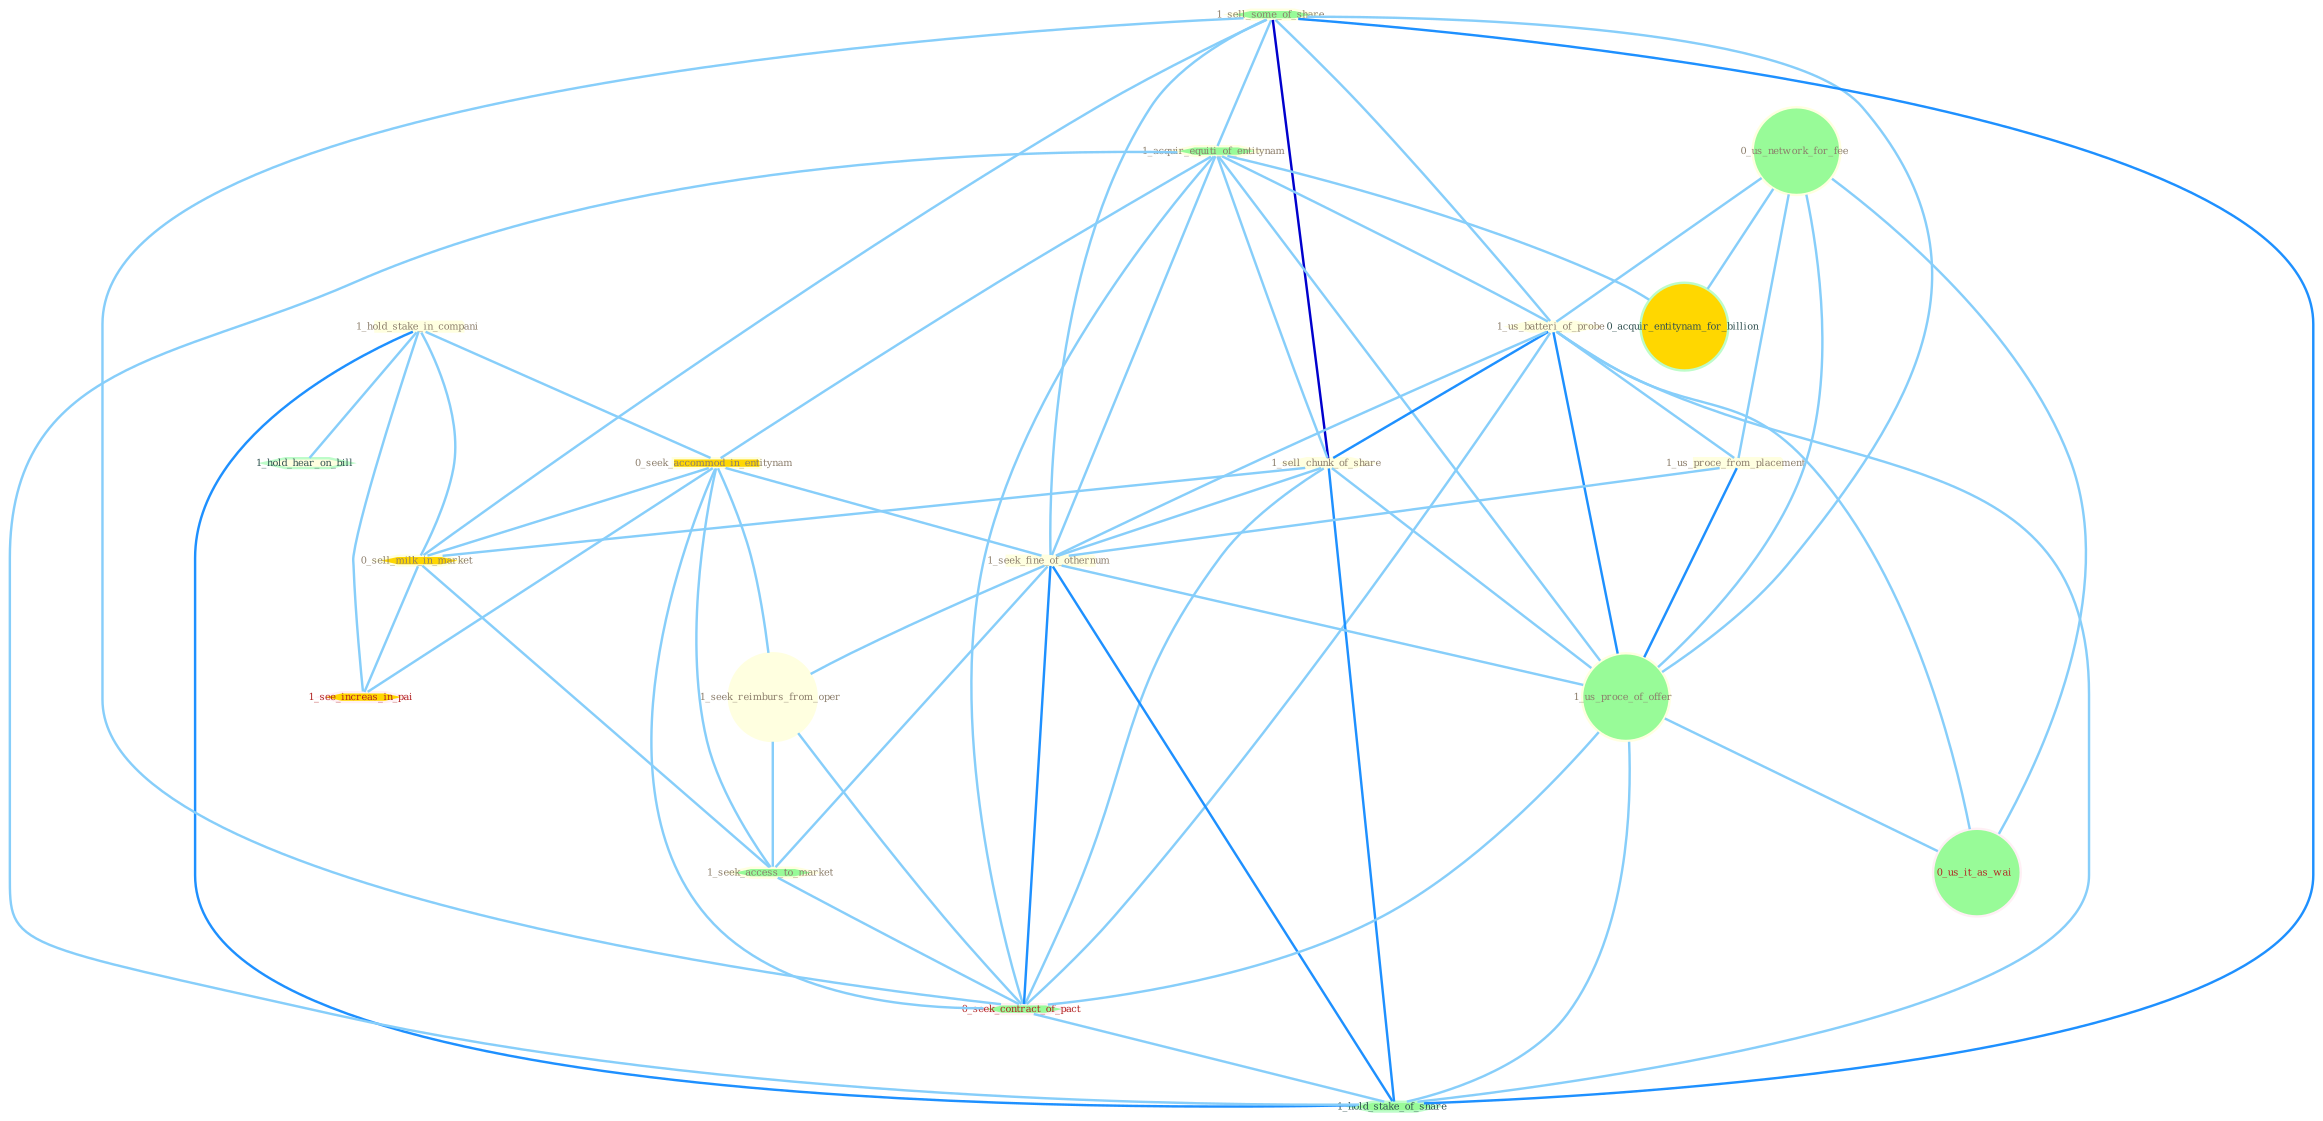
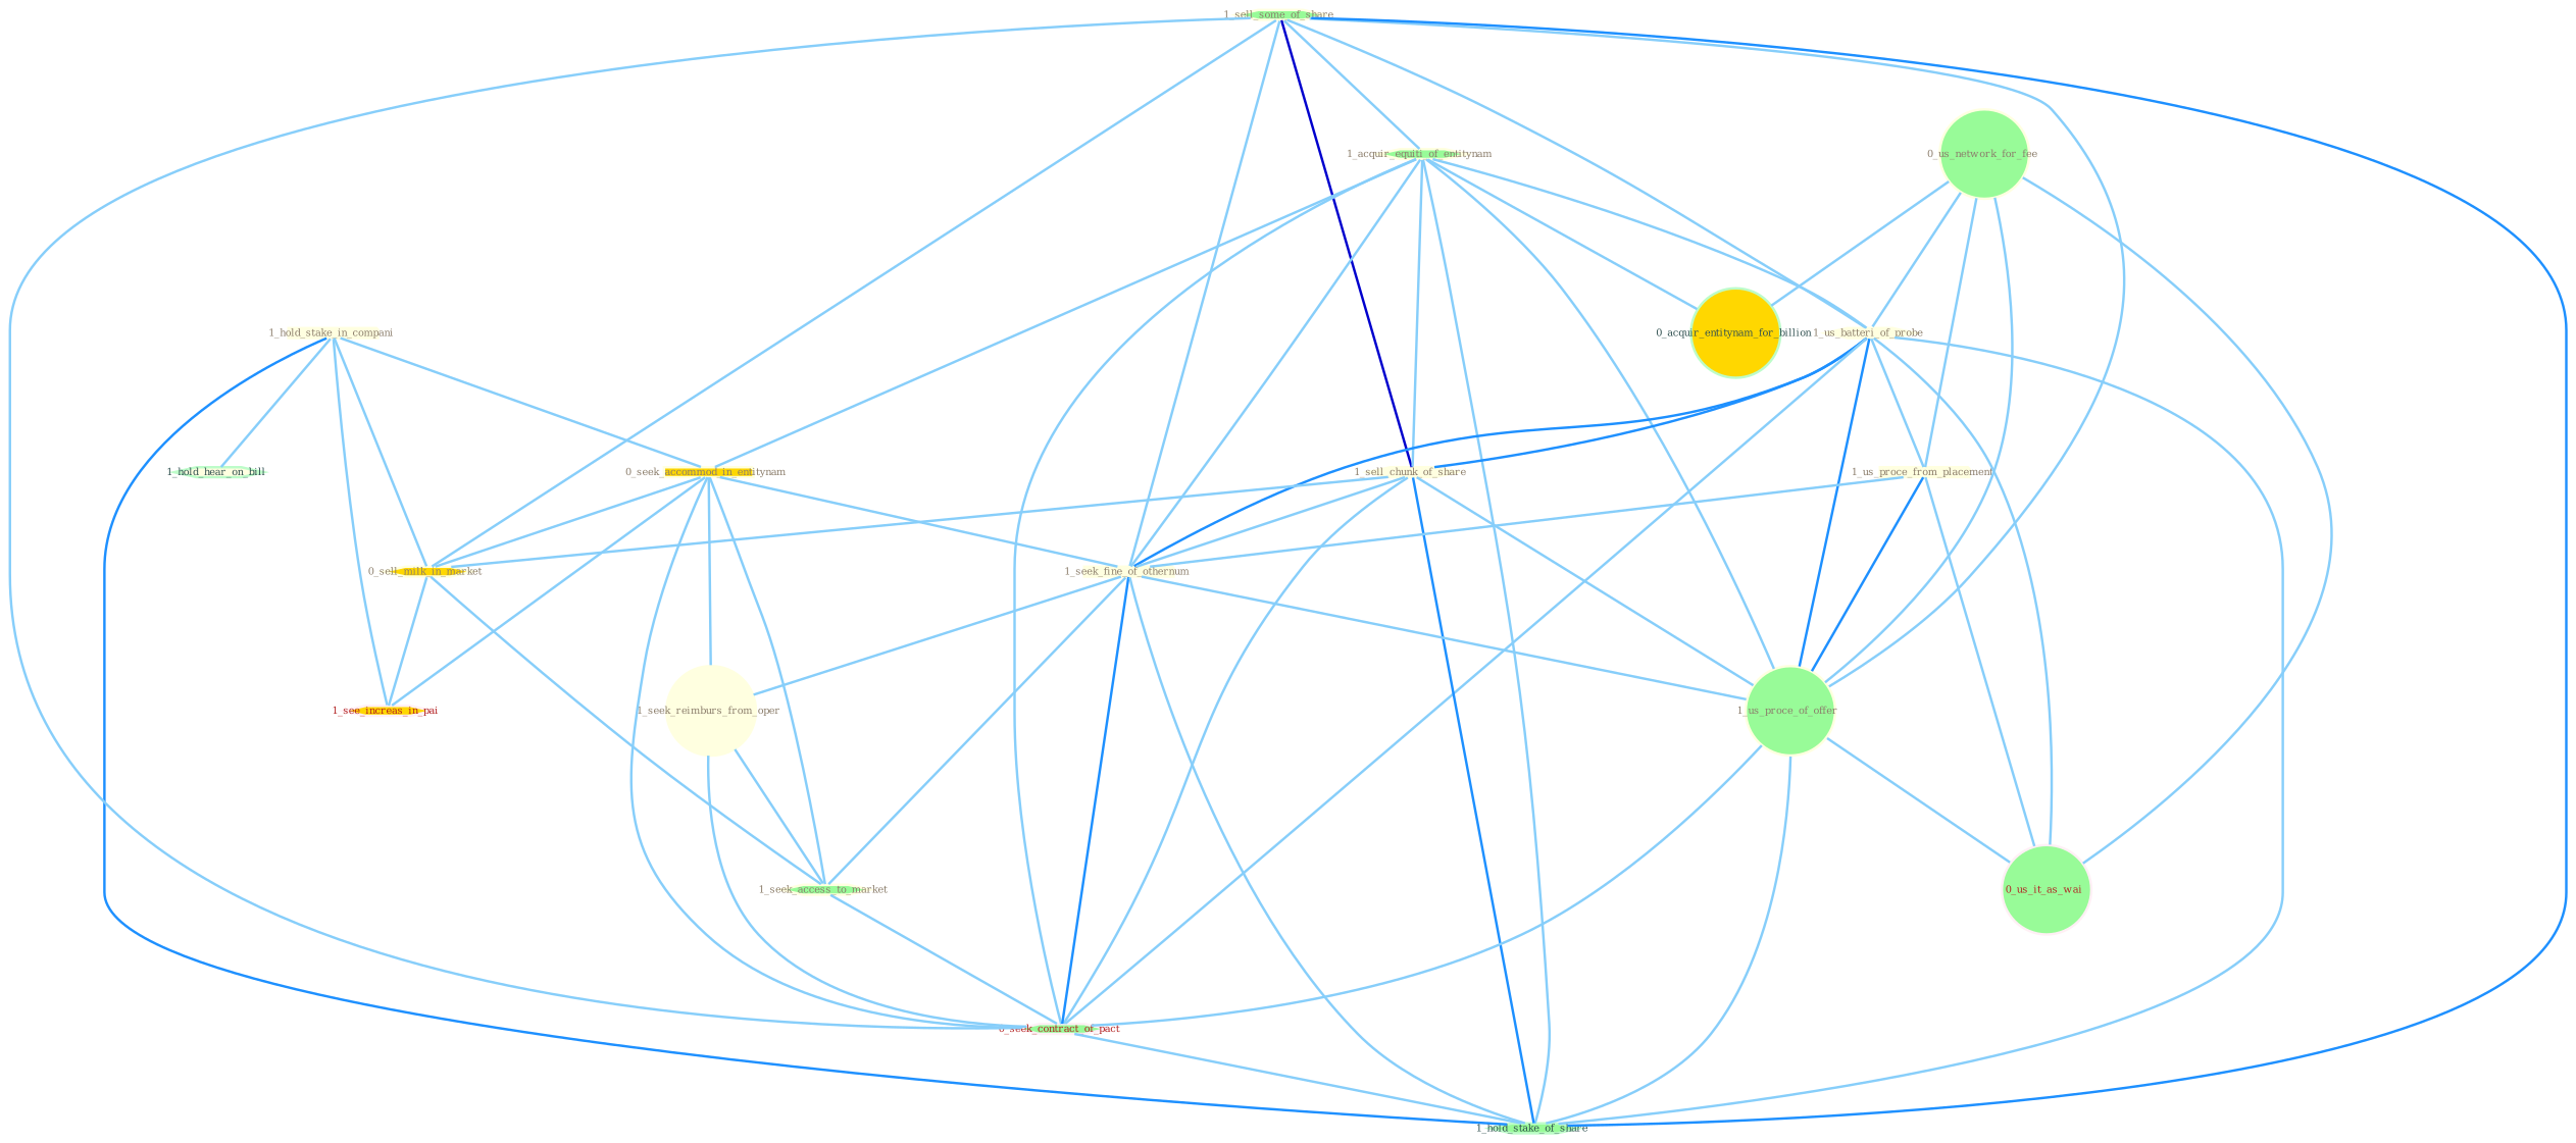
  graph {
    node [color="#ffffe0" fillcolor=palegreen fixedsize=true fontcolor="#8b7d6b" fontsize=4 shape=hexagon style=filled]
    edge [color="#87cefa" w=1]
    "0_us_network_for_fee " [height=.06 shape=circle width=.5]
    "1_hold_stake_in_compani " [fillcolor=lightyellow height=.06 shape=note width=.5]
    "1_sell_some_of_share " [height=.06 width=.5]
    "1_acquir_equiti_of_entitynam " [height=.06 width=.5]
    "0_seek_accommod_in_entitynam " [fillcolor=gold height=.06 shape=note width=.5]
    "1_us_batteri_of_probe " [fillcolor=lightyellow height=.06 width=.5]
    "1_sell_chunk_of_share " [fillcolor=lightyellow height=.06 width=.5]
    "1_seek_fine_of_othernum " [fillcolor=lightyellow height=.06 shape=note width=.5]
    "1_us_proce_from_placement " [fillcolor=lightyellow height=.06 shape=note width=.5]
    "1_us_proce_of_offer " [height=.06 shape=circle width=.5]
    "1_seek_reimburs_from_oper " [fillcolor=lightyellow height=.06 shape=circle width=.5]
    "0_sell_milk_in_market " [fillcolor=gold height=.06 width=.5]
    "1_seek_access_to_market " [height=.06 width=.5]
    "0_seek_contract_of_pact " [color="#fff0f5" fontcolor="#b22222" height=.06 width=.5]
    "0_us_it_as_wai " [color="#fff0f5" fontcolor="#b22222" height=.06 shape=circle width=.5]
    "1_see_increas_in_pai " [color="#fff0f5" fillcolor=gold fontcolor="#b22222" height=.06 width=.5]
    "0_acquir_entitynam_for_billion " [color="#BDFCC9" fillcolor=gold fontcolor="#2f4f4f" height=.06 shape=circle width=.5]
    "1_hold_hear_on_bill " [color="#BDFCC9" fillcolor=lightyellow fontcolor="#2f4f4f" height=.06 width=.5]
    "1_hold_stake_of_share " [color="#BDFCC9" fontcolor="#2f4f4f" height=.06 width=.5]
    subgraph sub_1 {
      "0_us_network_for_fee "
      "1_hold_stake_in_compani "
      "1_sell_some_of_share "
      "1_acquir_equiti_of_entitynam "
      "0_seek_accommod_in_entitynam "
      "1_us_batteri_of_probe "
      "1_sell_chunk_of_share "
      "1_seek_fine_of_othernum "
      "1_us_proce_from_placement "
      "1_us_proce_of_offer "
      "1_seek_reimburs_from_oper "
      "0_sell_milk_in_market "
      "1_seek_access_to_market "
    }
    subgraph sub_2 {
      "0_seek_contract_of_pact "
      "0_us_it_as_wai "
      "1_see_increas_in_pai "
    }
    "0_us_network_for_fee " -- "1_us_batteri_of_probe "
    "0_us_network_for_fee " -- "1_us_proce_from_placement "
    "0_us_network_for_fee " -- "1_us_proce_of_offer "
    "0_us_network_for_fee " -- "0_us_it_as_wai "
    "0_us_network_for_fee " -- "0_acquir_entitynam_for_billion "
    "1_hold_stake_in_compani " -- "0_seek_accommod_in_entitynam "
    "1_hold_stake_in_compani " -- "0_sell_milk_in_market "
    "1_hold_stake_in_compani " -- "1_see_increas_in_pai "
    "1_hold_stake_in_compani " -- "1_hold_hear_on_bill "
    "1_hold_stake_in_compani " -- "1_hold_stake_of_share " [color="#1e90ff" w=2]
    "1_sell_some_of_share " -- "1_acquir_equiti_of_entitynam "
    "1_sell_some_of_share " -- "1_us_batteri_of_probe "
    "1_sell_some_of_share " -- "1_sell_chunk_of_share " [color="#0000cd" w=3]
    "1_sell_some_of_share " -- "1_seek_fine_of_othernum "
    "1_sell_some_of_share " -- "1_us_proce_of_offer "
    "1_sell_some_of_share " -- "0_sell_milk_in_market "
    "1_sell_some_of_share " -- "0_seek_contract_of_pact "
    "1_sell_some_of_share " -- "1_hold_stake_of_share " [color="#1e90ff" w=2]
    "1_acquir_equiti_of_entitynam " -- "0_seek_accommod_in_entitynam "
    "1_acquir_equiti_of_entitynam " -- "1_us_batteri_of_probe "
    "1_acquir_equiti_of_entitynam " -- "1_sell_chunk_of_share "
    "1_acquir_equiti_of_entitynam " -- "1_seek_fine_of_othernum "
    "1_acquir_equiti_of_entitynam " -- "1_us_proce_of_offer "
    "1_acquir_equiti_of_entitynam " -- "0_seek_contract_of_pact "
    "1_acquir_equiti_of_entitynam " -- "0_acquir_entitynam_for_billion "
    "1_acquir_equiti_of_entitynam " -- "1_hold_stake_of_share "
    "0_seek_accommod_in_entitynam " -- "1_seek_fine_of_othernum "
    "0_seek_accommod_in_entitynam " -- "1_seek_reimburs_from_oper "
    "0_seek_accommod_in_entitynam " -- "0_sell_milk_in_market "
    "0_seek_accommod_in_entitynam " -- "1_seek_access_to_market "
    "0_seek_accommod_in_entitynam " -- "0_seek_contract_of_pact "
    "0_seek_accommod_in_entitynam " -- "1_see_increas_in_pai "
    "1_us_batteri_of_probe " -- "1_sell_chunk_of_share " [color="#1e90ff"]
-   "1_us_batteri_of_probe " -- "1_seek_fine_of_othernum "
+   "1_us_batteri_of_probe " -- "1_seek_fine_of_othernum " [color="#1e90ff"]
    "1_us_batteri_of_probe " -- "1_us_proce_from_placement "
    "1_us_batteri_of_probe " -- "1_us_proce_of_offer " [color="#1e90ff" w=2]
    "1_us_batteri_of_probe " -- "0_seek_contract_of_pact "
    "1_us_batteri_of_probe " -- "0_us_it_as_wai "
    "1_us_batteri_of_probe " -- "1_hold_stake_of_share "
    "1_sell_chunk_of_share " -- "1_seek_fine_of_othernum "
    "1_sell_chunk_of_share " -- "1_us_proce_of_offer "
    "1_sell_chunk_of_share " -- "0_sell_milk_in_market "
    "1_sell_chunk_of_share " -- "0_seek_contract_of_pact "
    "1_sell_chunk_of_share " -- "1_hold_stake_of_share " [color="#1e90ff" w=2]
    "1_seek_fine_of_othernum " -- "1_us_proce_of_offer "
    "1_seek_fine_of_othernum " -- "1_seek_reimburs_from_oper "
    "1_seek_fine_of_othernum " -- "1_seek_access_to_market "
    "1_seek_fine_of_othernum " -- "0_seek_contract_of_pact " [color="#1e90ff" w=2]
-   "1_seek_fine_of_othernum " -- "1_hold_stake_of_share " [color="#1e90ff"]
+   "1_seek_fine_of_othernum " -- "1_hold_stake_of_share "
    "1_us_proce_from_placement " -- "1_seek_fine_of_othernum "
    "1_us_proce_from_placement " -- "1_us_proce_of_offer " [color="#1e90ff" w=2]
+   "1_us_proce_from_placement " -- "0_us_it_as_wai "
    "1_us_proce_of_offer " -- "0_seek_contract_of_pact "
    "1_us_proce_of_offer " -- "0_us_it_as_wai "
    "1_us_proce_of_offer " -- "1_hold_stake_of_share "
    "1_seek_reimburs_from_oper " -- "1_seek_access_to_market "
    "1_seek_reimburs_from_oper " -- "0_seek_contract_of_pact "
    "0_sell_milk_in_market " -- "1_seek_access_to_market "
    "0_sell_milk_in_market " -- "1_see_increas_in_pai "
    "1_seek_access_to_market " -- "0_seek_contract_of_pact "
    "0_seek_contract_of_pact " -- "1_hold_stake_of_share "
  }
